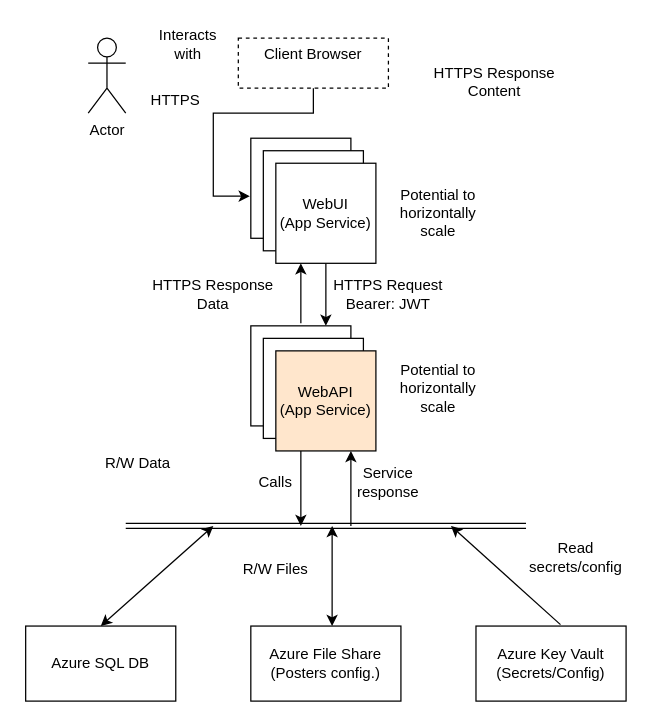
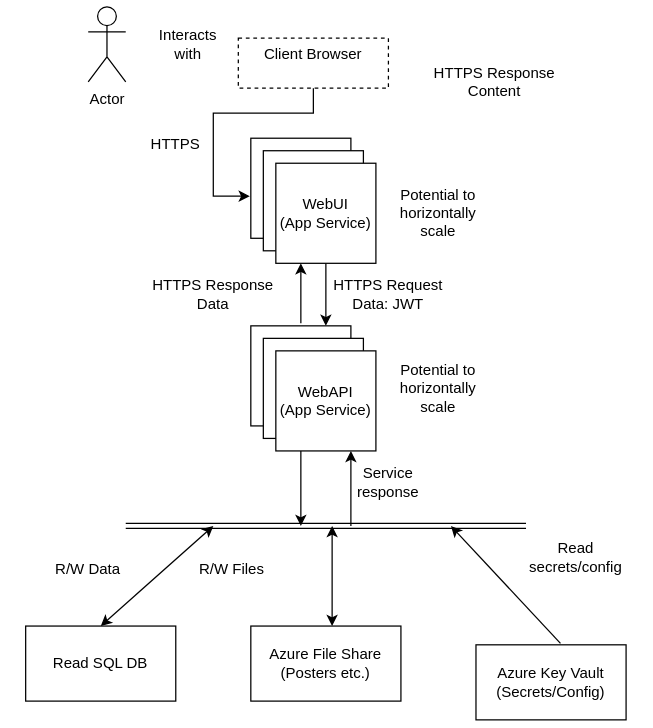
  <mxCell id="0" />
  <mxCell id="1" parent="0" />
  <mxCell id="2" value="" style="whiteSpace=wrap;html=1;aspect=fixed;" vertex="1" parent="1"><mxGeometry x="200" y="110" width="80" height="80" as="geometry" /></mxCell>
  <mxCell id="3" value="" style="whiteSpace=wrap;html=1;aspect=fixed;" vertex="1" parent="1"><mxGeometry x="200" y="260" width="80" height="80" as="geometry" /></mxCell>
  <mxCell id="4" value="" style="whiteSpace=wrap;html=1;aspect=fixed;" vertex="1" parent="1"><mxGeometry x="210" y="270" width="80" height="80" as="geometry" /></mxCell>
  <mxCell id="5" value="Client Browser&lt;div&gt;&lt;br&gt;&lt;/div&gt;" style="rounded=0;whiteSpace=wrap;html=1;dashed=1;" vertex="1" parent="1"><mxGeometry x="190" y="30" width="120" height="40" as="geometry" /></mxCell>
- <mxCell id="6" value="Actor" style="shape=umlActor;verticalLabelPosition=bottom;verticalAlign=top;html=1;outlineConnect=0;" vertex="1" parent="1"><mxGeometry x="70" y="30" width="30" height="60" as="geometry" /></mxCell>
- <mxCell id="7" value="HTTPS Request&lt;br&gt;Bearer: JWT" style="text;html=1;align=center;verticalAlign=middle;whiteSpace=wrap;rounded=0;" vertex="1" parent="1"><mxGeometry x="250" y="220" width="120" height="30" as="geometry" /></mxCell>
+ <mxCell id="6" value="Actor" style="shape=umlActor;verticalLabelPosition=bottom;verticalAlign=top;html=1;outlineConnect=0;" vertex="1" parent="1"><mxGeometry x="70" y="5" width="30" height="60" as="geometry" /></mxCell>
+ <mxCell id="7" value="HTTPS Request&lt;br&gt;Data: JWT" style="text;html=1;align=center;verticalAlign=middle;whiteSpace=wrap;rounded=0;" vertex="1" parent="1"><mxGeometry x="250" y="220" width="120" height="30" as="geometry" /></mxCell>
  <mxCell id="8" value="" style="shape=link;html=1;rounded=0;" edge="1" parent="1"><mxGeometry width="100" relative="1" as="geometry"><mxPoint x="100" y="420" as="sourcePoint" /><mxPoint x="420" y="420" as="targetPoint" /></mxGeometry></mxCell>
- <mxCell id="9" value="Azure SQL DB" style="rounded=0;whiteSpace=wrap;html=1;" vertex="1" parent="1"><mxGeometry x="20" y="500" width="120" height="60" as="geometry" /></mxCell>
- <mxCell id="10" value="Azure File Share&lt;div&gt;(Posters config.)&lt;/div&gt;" style="rounded=0;whiteSpace=wrap;html=1;" vertex="1" parent="1"><mxGeometry x="200" y="500" width="120" height="60" as="geometry" /></mxCell>
- <mxCell id="11" value="Azure Key Vault&lt;div&gt;(Secrets/Config)&lt;/div&gt;" style="rounded=0;whiteSpace=wrap;html=1;" vertex="1" parent="1"><mxGeometry x="380" y="500" width="120" height="60" as="geometry" /></mxCell>
+ <mxCell id="9" value="Read SQL DB" style="rounded=0;whiteSpace=wrap;html=1;" vertex="1" parent="1"><mxGeometry x="20" y="500" width="120" height="60" as="geometry" /></mxCell>
+ <mxCell id="10" value="Azure File Share&lt;div&gt;(Posters etc.)&lt;/div&gt;" style="rounded=0;whiteSpace=wrap;html=1;" vertex="1" parent="1"><mxGeometry x="200" y="500" width="120" height="60" as="geometry" /></mxCell>
+ <mxCell id="11" value="Azure Key Vault&lt;div&gt;(Secrets/Config)&lt;/div&gt;" style="rounded=0;whiteSpace=wrap;html=1;" vertex="1" parent="1"><mxGeometry x="380" y="515" width="120" height="60" as="geometry" /></mxCell>
  <mxCell id="12" value="" style="endArrow=classic;startArrow=classic;html=1;rounded=0;exitX=0.5;exitY=0;exitDx=0;exitDy=0;" edge="1" parent="1" source="9"><mxGeometry width="50" height="50" relative="1" as="geometry"><mxPoint x="130" y="450" as="sourcePoint" /><mxPoint x="170" y="420" as="targetPoint" /></mxGeometry></mxCell>
  <mxCell id="13" value="" style="endArrow=classic;startArrow=classic;html=1;rounded=0;exitX=0.583;exitY=-0.05;exitDx=0;exitDy=0;exitPerimeter=0;" edge="1" parent="1"><mxGeometry width="50" height="50" relative="1" as="geometry"><mxPoint x="264.98" y="500" as="sourcePoint" /><mxPoint x="265" y="420" as="targetPoint" /></mxGeometry></mxCell>
- <mxCell id="14" value="HTTPS" style="text;html=1;align=center;verticalAlign=middle;whiteSpace=wrap;rounded=0;" vertex="1" parent="1"><mxGeometry x="110" y="65" width="60" height="30" as="geometry" /></mxCell>
+ <mxCell id="14" value="HTTPS" style="text;html=1;align=center;verticalAlign=middle;whiteSpace=wrap;rounded=0;" vertex="1" parent="1"><mxGeometry x="110" y="100" width="60" height="30" as="geometry" /></mxCell>
  <mxCell id="15" value="" style="whiteSpace=wrap;html=1;aspect=fixed;" vertex="1" parent="1"><mxGeometry x="210" y="120" width="80" height="80" as="geometry" /></mxCell>
  <mxCell id="16" style="edgeStyle=orthogonalEdgeStyle;rounded=0;orthogonalLoop=1;jettySize=auto;html=1;entryX=0.75;entryY=0;entryDx=0;entryDy=0;" edge="1" parent="1" source="17" target="3"><mxGeometry relative="1" as="geometry" /></mxCell>
  <mxCell id="17" value="WebUI&lt;div&gt;(App Service)&lt;/div&gt;" style="whiteSpace=wrap;html=1;aspect=fixed;" vertex="1" parent="1"><mxGeometry x="220" y="130" width="80" height="80" as="geometry" /></mxCell>
  <mxCell id="18" value="Interacts with" style="text;html=1;align=center;verticalAlign=middle;whiteSpace=wrap;rounded=0;" vertex="1" parent="1"><mxGeometry x="120" y="20" width="60" height="30" as="geometry" /></mxCell>
  <mxCell id="19" style="edgeStyle=orthogonalEdgeStyle;rounded=0;orthogonalLoop=1;jettySize=auto;html=1;entryX=-0.01;entryY=0.579;entryDx=0;entryDy=0;entryPerimeter=0;" edge="1" parent="1" source="5" target="2"><mxGeometry relative="1" as="geometry" /></mxCell>
  <mxCell id="20" value="Potential to horizontally scale" style="text;html=1;align=center;verticalAlign=middle;whiteSpace=wrap;rounded=0;" vertex="1" parent="1"><mxGeometry x="310" y="145" width="80" height="50" as="geometry" /></mxCell>
  <mxCell id="21" style="edgeStyle=orthogonalEdgeStyle;rounded=0;orthogonalLoop=1;jettySize=auto;html=1;exitX=0.25;exitY=1;exitDx=0;exitDy=0;" edge="1" parent="1" source="22"><mxGeometry relative="1" as="geometry"><mxPoint x="240" y="420" as="targetPoint" /></mxGeometry></mxCell>
- <mxCell id="22" value="WebAPI&lt;div&gt;(App Service)&lt;/div&gt;" style="whiteSpace=wrap;html=1;aspect=fixed;fillColor=#ffe6cc;" vertex="1" parent="1"><mxGeometry x="220" y="280" width="80" height="80" as="geometry" /></mxCell>
+ <mxCell id="22" value="WebAPI&lt;div&gt;(App Service)&lt;/div&gt;" style="whiteSpace=wrap;html=1;aspect=fixed;" vertex="1" parent="1"><mxGeometry x="220" y="280" width="80" height="80" as="geometry" /></mxCell>
  <mxCell id="23" value="Potential to horizontally scale" style="text;html=1;align=center;verticalAlign=middle;whiteSpace=wrap;rounded=0;" vertex="1" parent="1"><mxGeometry x="310" y="285" width="80" height="50" as="geometry" /></mxCell>
- <mxCell id="24" value="R/W Data" style="text;html=1;align=center;verticalAlign=middle;whiteSpace=wrap;rounded=0;" vertex="1" parent="1"><mxGeometry x="80" y="355" width="60" height="30" as="geometry" /></mxCell>
- <mxCell id="25" value="R/W Files" style="text;html=1;align=center;verticalAlign=middle;whiteSpace=wrap;rounded=0;" vertex="1" parent="1"><mxGeometry x="190" y="440" width="60" height="30" as="geometry" /></mxCell>
+ <mxCell id="24" value="R/W Data" style="text;html=1;align=center;verticalAlign=middle;whiteSpace=wrap;rounded=0;" vertex="1" parent="1"><mxGeometry x="40" y="440" width="60" height="30" as="geometry" /></mxCell>
+ <mxCell id="25" value="R/W Files" style="text;html=1;align=center;verticalAlign=middle;whiteSpace=wrap;rounded=0;" vertex="1" parent="1"><mxGeometry x="155" y="440" width="60" height="30" as="geometry" /></mxCell>
  <mxCell id="26" value="" style="endArrow=classic;html=1;rounded=0;exitX=0.563;exitY=-0.019;exitDx=0;exitDy=0;exitPerimeter=0;" edge="1" parent="1" source="11"><mxGeometry width="50" height="50" relative="1" as="geometry"><mxPoint x="360" y="470" as="sourcePoint" /><mxPoint x="360" y="420" as="targetPoint" /></mxGeometry></mxCell>
  <mxCell id="27" value="Read secrets/config" style="text;html=1;align=center;verticalAlign=middle;whiteSpace=wrap;rounded=0;" vertex="1" parent="1"><mxGeometry x="430" y="430" width="60" height="30" as="geometry" /></mxCell>
  <mxCell id="28" value="" style="endArrow=classic;html=1;rounded=0;entryX=0.25;entryY=1;entryDx=0;entryDy=0;" edge="1" parent="1" target="17"><mxGeometry width="50" height="50" relative="1" as="geometry"><mxPoint x="240" y="258" as="sourcePoint" /><mxPoint x="210" y="220" as="targetPoint" /></mxGeometry></mxCell>
  <mxCell id="29" value="HTTPS Response&lt;div&gt;Data&lt;/div&gt;" style="text;html=1;align=center;verticalAlign=middle;whiteSpace=wrap;rounded=0;" vertex="1" parent="1"><mxGeometry x="110" y="220" width="120" height="30" as="geometry" /></mxCell>
  <mxCell id="30" value="HTTPS Response&lt;div&gt;Content&lt;/div&gt;" style="text;html=1;align=center;verticalAlign=middle;whiteSpace=wrap;rounded=0;" vertex="1" parent="1"><mxGeometry x="335" y="50" width="120" height="30" as="geometry" /></mxCell>
- <mxCell id="31" value="Calls" style="text;html=1;align=center;verticalAlign=middle;whiteSpace=wrap;rounded=0;" vertex="1" parent="1"><mxGeometry x="190" y="370" width="60" height="30" as="geometry" /></mxCell>
  <mxCell id="32" value="" style="endArrow=classic;html=1;rounded=0;entryX=0.75;entryY=1;entryDx=0;entryDy=0;" edge="1" parent="1" target="22"><mxGeometry width="50" height="50" relative="1" as="geometry"><mxPoint x="280" y="420" as="sourcePoint" /><mxPoint x="350" y="340" as="targetPoint" /></mxGeometry></mxCell>
  <mxCell id="33" value="Service response" style="text;html=1;align=center;verticalAlign=middle;whiteSpace=wrap;rounded=0;" vertex="1" parent="1"><mxGeometry x="280" y="370" width="60" height="30" as="geometry" /></mxCell>
